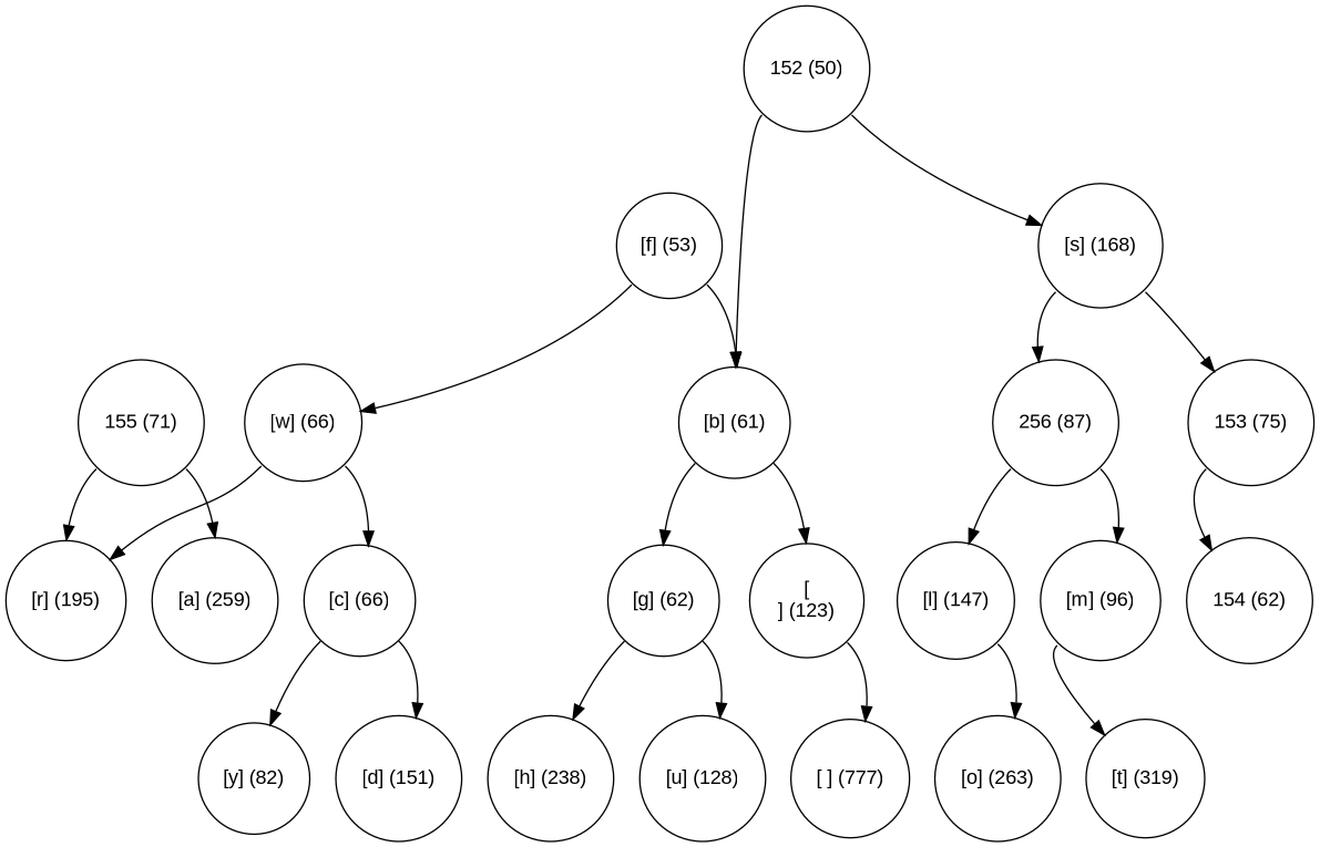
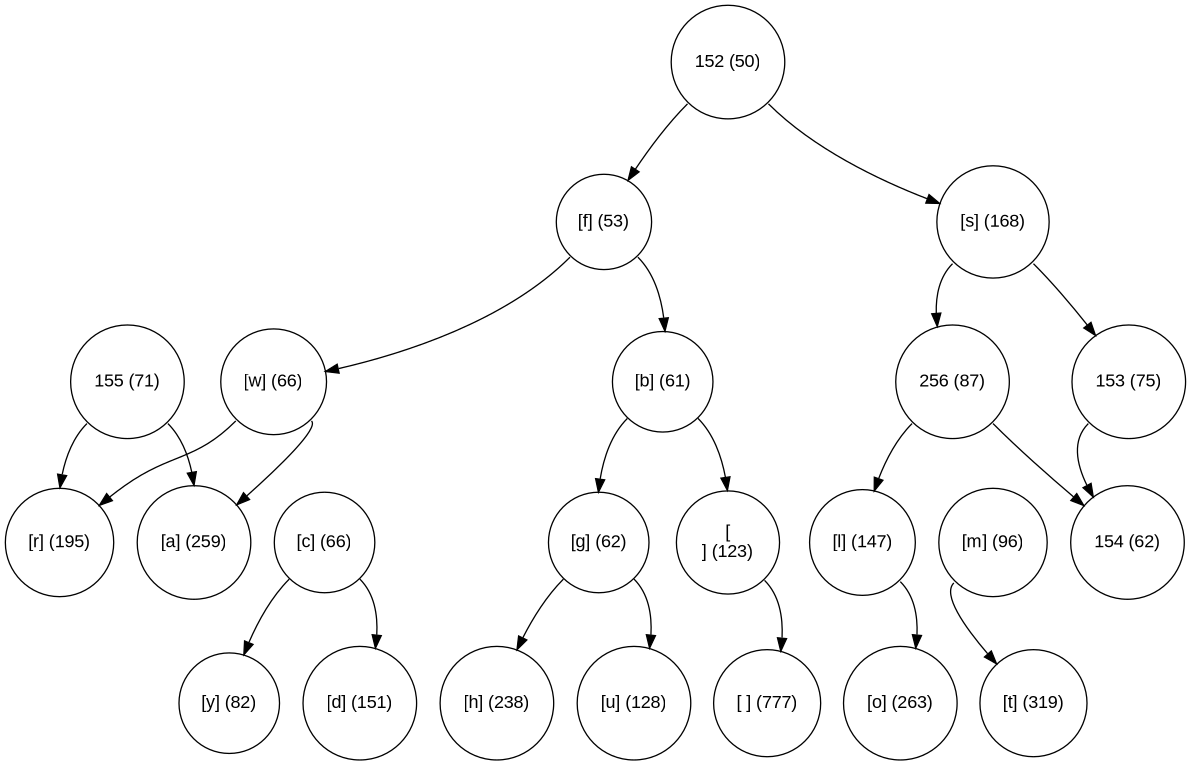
  digraph {
    node [fontname=Arial shape=circle]
    edge [tailport=sw]
    n1 [label="152 (50)" width=0.5]
    n2 [label="[f] (53)" width=0.5]
    n3 [label="[s] (168)" width=0.5]
    n4 [label="[w] (66)" width=0.5]
    n5 [label="[b] (61)" width=0.5]
    n6 [label="256 (87)" width=0.5]
    n7 [label="153 (75)" width=0.5]
    n8 [label="[c] (66)" width=0.5]
    n9 [label="[r] (195)" width=0.5]
    n10 [label="[g] (62)" width=0.5]
    n11 [label="[\n] (123)" width=0.5]
    n12 [label="155 (71)" width=0.5]
    n13 [label="[a] (259)" width=0.5]
    n14 [label="[y] (82)" width=0.5]
    n15 [label="[d] (151)" width=0.5]
    n16 [label="[h] (238)" width=0.5]
    n17 [label="[u] (128)" width=0.5]
    n18 [label="[ ] (777)" width=0.5]
    n19 [label="[l] (147)" width=0.5]
    n20 [label="[m] (96)" width=0.5]
    n21 [label="154 (62)" width=0.5]
    n22 [label="[o] (263)" width=0.5]
    n23 [label="[t] (319)" width=0.5]
-   n1 -> n5
+   n1 -> n2
    n1 -> n3 [tailport=se]
    n2 -> n4
    n2 -> n5 [tailport=se]
    n3 -> n6
    n3 -> n7 [tailport=se]
-   n4 -> n8 [tailport=se]
+   n4 -> n13 [tailport=se]
    n4 -> n9
    n5 -> n10
    n5 -> n11 [tailport=se]
    n6 -> n19
-   n6 -> n20 [tailport=se]
+   n6 -> n21 [tailport=se]
    n7 -> n21
    n8 -> n14
    n8 -> n15 [tailport=se]
    n10 -> n16
    n10 -> n17 [tailport=se]
    n11 -> n18 [tailport=se]
    n12 -> n9
    n12 -> n13 [tailport=se]
    n19 -> n22 [tailport=se]
    n20 -> n23
  }
